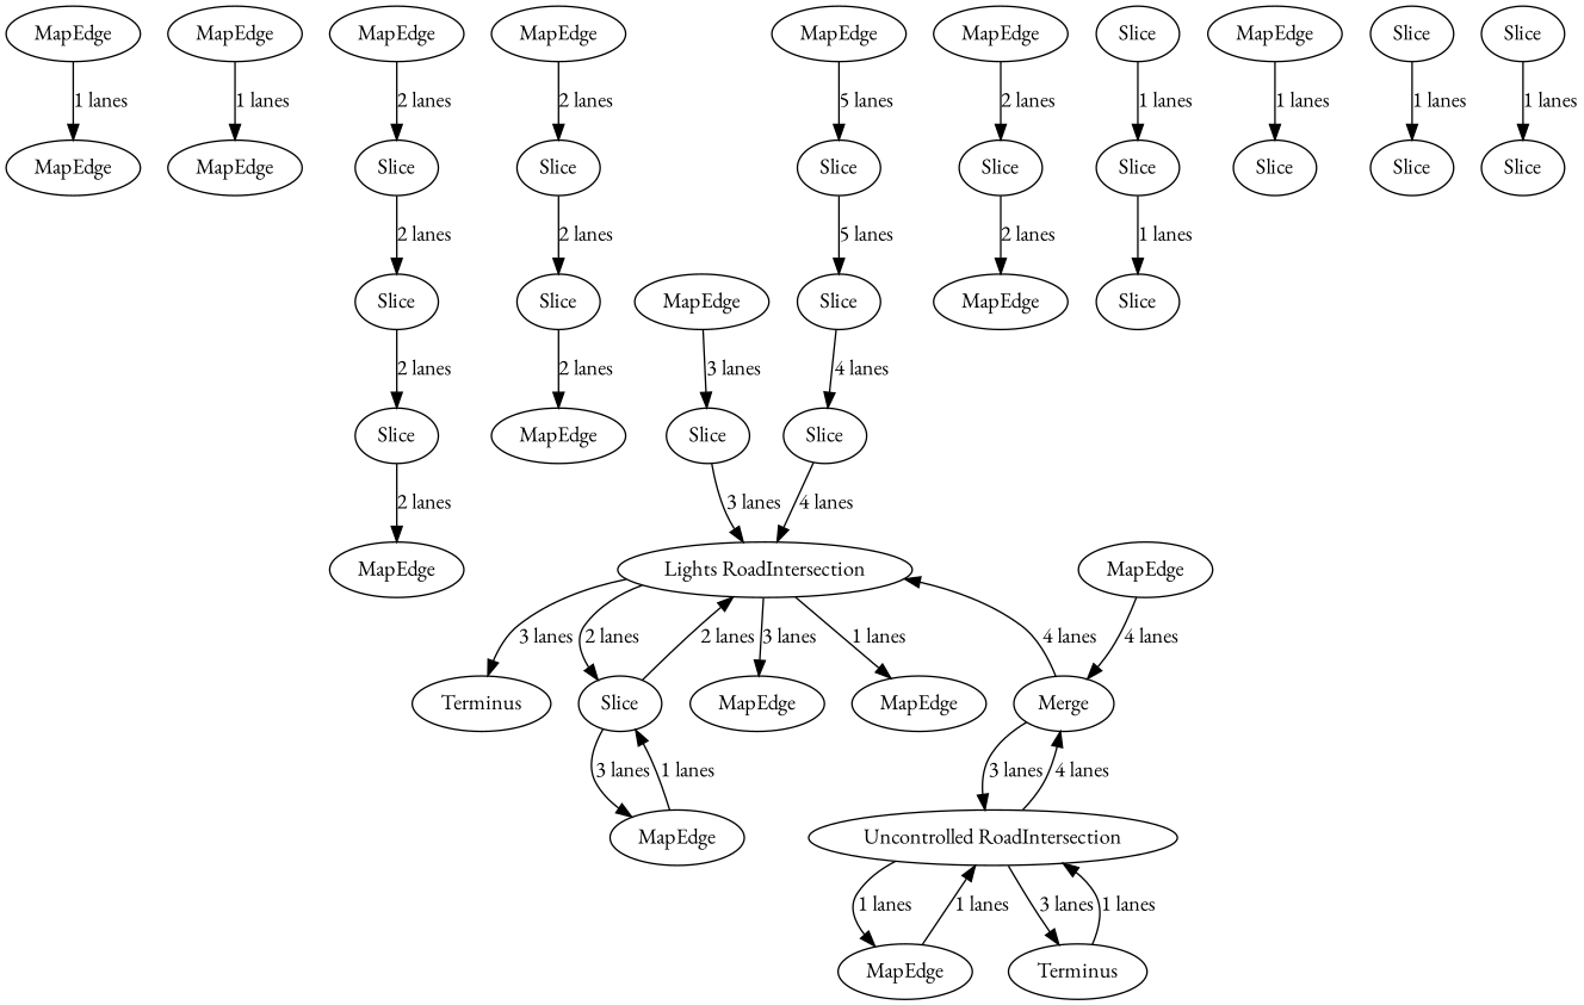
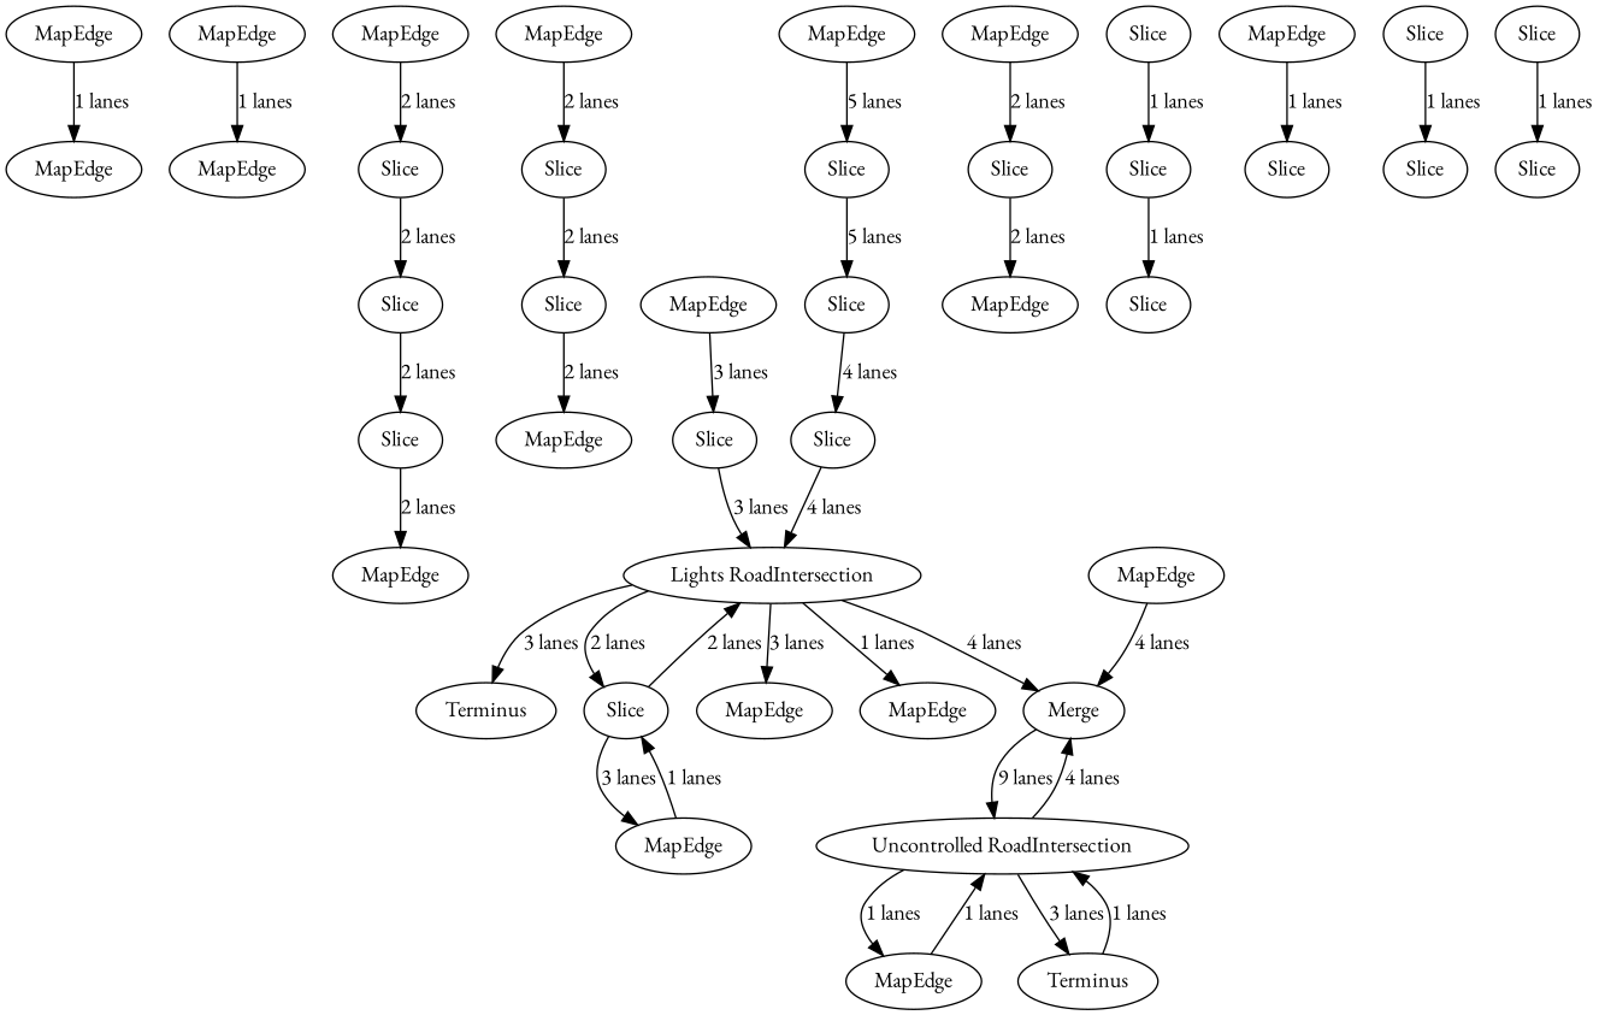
  digraph {
    fontname="EB Garamond"
    node [fontname="EB Garamond"]
    edge [fontname="EB Garamond"]
    n1 [label=MapEdge]
    n2 [label=MapEdge]
    n3 [label=MapEdge]
    n4 [label=MapEdge]
    n5 [label=MapEdge]
    n6 [label=Slice]
    n7 [label=Slice]
    n8 [label=MapEdge]
    n9 [label=Slice]
    n10 [label="Lights RoadIntersection"]
    n11 [label=MapEdge]
    n12 [label=Slice]
    n13 [label=Slice]
    n14 [label=Slice]
    n15 [label=Slice]
    n16 [label=MapEdge]
    n17 [label=MapEdge]
    n18 [label=Slice]
    n19 [label=Terminus]
    n20 [label=Slice]
    n21 [label=MapEdge]
    n22 [label=MapEdge]
    n23 [label=Slice]
    n24 [label=Slice]
    n25 [label=Slice]
    n26 [label=Slice]
    n27 [label=Slice]
    n28 [label=Slice]
    n29 [label=MapEdge]
    n30 [label=Slice]
    n31 [label=Slice]
    n32 [label=Merge]
    n33 [label="Uncontrolled RoadIntersection"]
    n34 [label=MapEdge]
    n35 [label=Terminus]
    n36 [label=MapEdge]
    n37 [label=MapEdge]
    n38 [label=Slice]
    n39 [label=Slice]
    n40 [label=MapEdge]
    n41 [label=MapEdge]
    n42 [label=MapEdge]
    n1 -> n2 [label="1 lanes"]
    n5 -> n6 [label="2 lanes"]
    n6 -> n7 [label="2 lanes"]
    n7 -> n17 [label="2 lanes"]
    n8 -> n9 [label="3 lanes"]
    n9 -> n10 [label="3 lanes"]
    n10 -> n19 [label="3 lanes"]
    n10 -> n20 [label="2 lanes"]
    n10 -> n21 [label="3 lanes"]
    n10 -> n22 [label="1 lanes"]
    n11 -> n12 [label="5 lanes"]
    n12 -> n13 [label="5 lanes"]
    n13 -> n28 [label="4 lanes"]
    n14 -> n4 [label="2 lanes"]
    n15 -> n16 [label="2 lanes"]
    n18 -> n14 [label="2 lanes"]
    n20 -> n10 [label="2 lanes"]
    n20 -> n36 [label="3 lanes"]
    n23 -> n18 [label="2 lanes"]
    n26 -> n27 [label="1 lanes"]
    n27 -> n24 [label="1 lanes"]
    n28 -> n10 [label="4 lanes"]
    n29 -> n25 [label="1 lanes"]
    n30 -> n31 [label="1 lanes"]
-   n32 -> n10 [label="4 lanes"]
-   n32 -> n33 [label="3 lanes"]
+   n10 -> n32 [label="4 lanes"]
+   n32 -> n33 [label="9 lanes"]
    n33 -> n32 [label="4 lanes"]
    n33 -> n34 [label="1 lanes"]
    n33 -> n35 [label="3 lanes"]
    n34 -> n33 [label="1 lanes"]
    n35 -> n33 [label="1 lanes"]
    n36 -> n20 [label="1 lanes"]
    n37 -> n3 [label="1 lanes"]
    n38 -> n39 [label="1 lanes"]
    n40 -> n32 [label="4 lanes"]
    n41 -> n23 [label="2 lanes"]
    n42 -> n15 [label="2 lanes"]
  }
